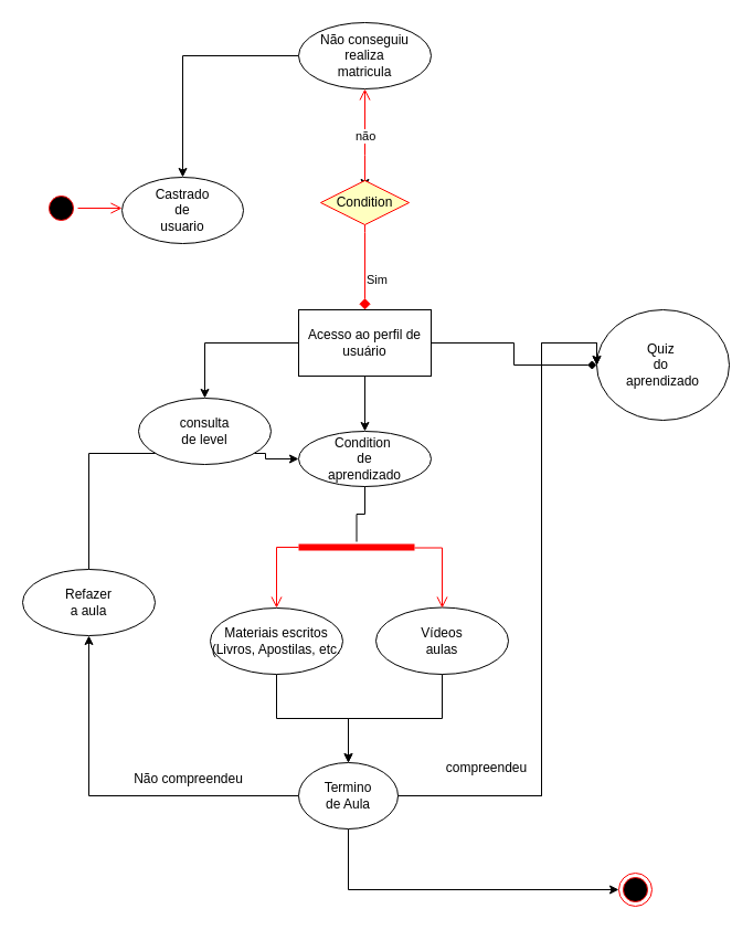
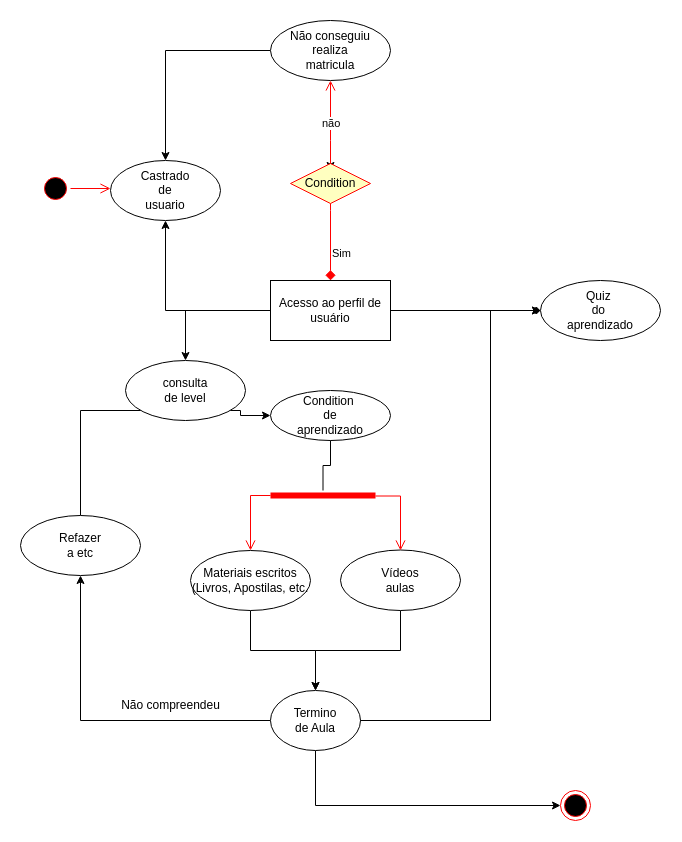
  <mxCell id="0" />
  <mxCell id="1" parent="0" />
  <mxCell id="2" value="" style="ellipse;html=1;shape=startState;fillColor=#000000;strokeColor=#ff0000;" parent="1" vertex="1"><mxGeometry x="40" y="173" width="30" height="30" as="geometry" /></mxCell>
  <mxCell id="3" value="" style="edgeStyle=orthogonalEdgeStyle;html=1;verticalAlign=bottom;endArrow=open;endSize=8;strokeColor=#ff0000;rounded=0;" parent="1" source="2" edge="1"><mxGeometry relative="1" as="geometry"><mxPoint x="110" y="188" as="targetPoint" /><Array as="points"><mxPoint x="55" y="183" /></Array></mxGeometry></mxCell>
  <mxCell id="4" value="Castrado &lt;br&gt;de&lt;br&gt;usuario" style="ellipse;whiteSpace=wrap;html=1;" parent="1" vertex="1"><mxGeometry x="110" y="160" width="110" height="60" as="geometry" /></mxCell>
  <mxCell id="5" style="edgeStyle=orthogonalEdgeStyle;rounded=0;orthogonalLoop=1;jettySize=auto;html=1;exitX=0;exitY=0.5;exitDx=0;exitDy=0;entryX=0.5;entryY=0;entryDx=0;entryDy=0;" parent="1" source="6" target="4" edge="1"><mxGeometry relative="1" as="geometry" /></mxCell>
  <mxCell id="6" value="Não conseguiu&lt;br&gt;realiza&lt;br&gt;matricula" style="ellipse;whiteSpace=wrap;html=1;" parent="1" vertex="1"><mxGeometry x="270" y="20" width="120" height="60" as="geometry" /></mxCell>
- <mxCell id="7" value="" style="edgeStyle=orthogonalEdgeStyle;rounded=0;orthogonalLoop=1;jettySize=auto;html=1;" parent="1" source="10" target="11" edge="1"><mxGeometry relative="1" as="geometry" /></mxCell>
+ <mxCell id="7" value="" style="edgeStyle=orthogonalEdgeStyle;rounded=0;orthogonalLoop=1;jettySize=auto;html=1;" parent="1" source="10" target="4" edge="1"><mxGeometry relative="1" as="geometry" /></mxCell>
  <mxCell id="8" style="edgeStyle=orthogonalEdgeStyle;rounded=0;orthogonalLoop=1;jettySize=auto;html=1;endArrow=diamond;" edge="1" parent="1" source="10" target="12"><mxGeometry relative="1" as="geometry" /></mxCell>
  <mxCell id="9" style="edgeStyle=orthogonalEdgeStyle;rounded=0;orthogonalLoop=1;jettySize=auto;html=1;" edge="1" parent="1" source="10" target="27"><mxGeometry relative="1" as="geometry" /></mxCell>
  <mxCell id="10" value="Acesso ao perfil de usuário" style="whiteSpace=wrap;html=1;rounded=0;" parent="1" vertex="1"><mxGeometry x="270" y="280" width="120" height="60" as="geometry" /></mxCell>
  <mxCell id="11" value="Condition&amp;nbsp;&lt;br&gt;de &lt;br&gt;aprendizado" style="ellipse;whiteSpace=wrap;html=1;" parent="1" vertex="1"><mxGeometry x="270" y="390" width="120" height="50" as="geometry" /></mxCell>
- <mxCell id="12" value="Quiz&amp;nbsp;&lt;br&gt;do&amp;nbsp;&lt;br&gt;aprendizado" style="ellipse;whiteSpace=wrap;html=1;" parent="1" vertex="1"><mxGeometry x="540" y="280" width="120" height="100" as="geometry" /></mxCell>
+ <mxCell id="12" value="Quiz&amp;nbsp;&lt;br&gt;do&amp;nbsp;&lt;br&gt;aprendizado" style="ellipse;whiteSpace=wrap;html=1;" parent="1" vertex="1"><mxGeometry x="540" y="280" width="120" height="60" as="geometry" /></mxCell>
  <mxCell id="13" style="edgeStyle=orthogonalEdgeStyle;rounded=0;orthogonalLoop=1;jettySize=auto;html=1;exitX=0.5;exitY=1;exitDx=0;exitDy=0;" parent="1" source="15" edge="1"><mxGeometry relative="1" as="geometry"><mxPoint x="400" y="585" as="targetPoint" /></mxGeometry></mxCell>
  <mxCell id="14" style="edgeStyle=orthogonalEdgeStyle;rounded=0;orthogonalLoop=1;jettySize=auto;html=1;exitX=0.5;exitY=1;exitDx=0;exitDy=0;entryX=0.5;entryY=0;entryDx=0;entryDy=0;" parent="1" source="15" target="22" edge="1"><mxGeometry relative="1" as="geometry" /></mxCell>
  <mxCell id="15" value="Vídeos&lt;br&gt;aulas" style="ellipse;whiteSpace=wrap;html=1;" parent="1" vertex="1"><mxGeometry x="340" y="549.5" width="120" height="60.5" as="geometry" /></mxCell>
  <mxCell id="16" value="" style="edgeStyle=orthogonalEdgeStyle;rounded=0;orthogonalLoop=1;jettySize=auto;html=1;" parent="1" source="17" target="22" edge="1"><mxGeometry relative="1" as="geometry" /></mxCell>
  <mxCell id="17" value="Materiais escritos&lt;br&gt;(Livros, Apostilas, etc." style="ellipse;whiteSpace=wrap;html=1;" parent="1" vertex="1"><mxGeometry x="190" y="550" width="120" height="60" as="geometry" /></mxCell>
  <mxCell id="18" value="" style="ellipse;html=1;shape=endState;fillColor=#000000;strokeColor=#ff0000;" parent="1" vertex="1"><mxGeometry x="560" y="790" width="30" height="30" as="geometry" /></mxCell>
  <mxCell id="19" style="edgeStyle=orthogonalEdgeStyle;rounded=0;orthogonalLoop=1;jettySize=auto;html=1;exitX=1;exitY=0.5;exitDx=0;exitDy=0;entryX=0;entryY=0.5;entryDx=0;entryDy=0;" parent="1" source="22" target="12" edge="1"><mxGeometry relative="1" as="geometry"><mxPoint x="530" y="310" as="targetPoint" /><Array as="points"><mxPoint x="490" y="720" /><mxPoint x="490" y="310" /></Array></mxGeometry></mxCell>
  <mxCell id="20" value="" style="edgeStyle=orthogonalEdgeStyle;rounded=0;orthogonalLoop=1;jettySize=auto;html=1;" parent="1" source="22" target="25" edge="1"><mxGeometry relative="1" as="geometry" /></mxCell>
  <mxCell id="21" style="edgeStyle=orthogonalEdgeStyle;rounded=0;orthogonalLoop=1;jettySize=auto;html=1;exitX=0.5;exitY=1;exitDx=0;exitDy=0;entryX=0;entryY=0.5;entryDx=0;entryDy=0;" parent="1" source="22" target="18" edge="1"><mxGeometry relative="1" as="geometry" /></mxCell>
  <mxCell id="22" value="Termino&lt;br&gt;de Aula" style="ellipse;whiteSpace=wrap;html=1;" parent="1" vertex="1"><mxGeometry x="270" y="690" width="90" height="60" as="geometry" /></mxCell>
- <mxCell id="23" value="compreendeu&lt;br&gt;" style="text;html=1;align=center;verticalAlign=middle;resizable=0;points=[];autosize=1;strokeColor=none;fillColor=none;" parent="1" vertex="1"><mxGeometry x="390" y="680" width="100" height="30" as="geometry" /></mxCell>
  <mxCell id="24" style="edgeStyle=orthogonalEdgeStyle;rounded=0;orthogonalLoop=1;jettySize=auto;html=1;exitX=0.5;exitY=0;exitDx=0;exitDy=0;entryX=0;entryY=0.5;entryDx=0;entryDy=0;" parent="1" source="25" target="11" edge="1"><mxGeometry relative="1" as="geometry"><mxPoint x="330" y="495" as="targetPoint" /><Array as="points"><mxPoint x="80" y="410" /><mxPoint x="240" y="410" /><mxPoint x="240" y="415" /></Array></mxGeometry></mxCell>
- <mxCell id="25" value="Refazer&lt;br&gt;a aula" style="ellipse;whiteSpace=wrap;html=1;" parent="1" vertex="1"><mxGeometry x="20" y="515" width="120" height="60" as="geometry" /></mxCell>
+ <mxCell id="25" value="Refazer&lt;br&gt;a etc" style="ellipse;whiteSpace=wrap;html=1;" parent="1" vertex="1"><mxGeometry x="20" y="515" width="120" height="60" as="geometry" /></mxCell>
  <mxCell id="26" value="Não compreendeu&lt;br&gt;" style="text;html=1;align=center;verticalAlign=middle;resizable=0;points=[];autosize=1;strokeColor=none;fillColor=none;" parent="1" vertex="1"><mxGeometry x="110" y="690" width="120" height="30" as="geometry" /></mxCell>
  <mxCell id="27" value="consulta&lt;br&gt;de level" style="ellipse;whiteSpace=wrap;html=1;" parent="1" vertex="1"><mxGeometry x="125" y="360" width="120" height="60" as="geometry" /></mxCell>
  <mxCell id="28" style="edgeStyle=orthogonalEdgeStyle;rounded=0;orthogonalLoop=1;jettySize=auto;html=1;exitX=0.5;exitY=0;exitDx=0;exitDy=0;" parent="1" source="29" edge="1"><mxGeometry relative="1" as="geometry"><mxPoint x="330" y="170" as="targetPoint" /></mxGeometry></mxCell>
  <mxCell id="29" value="Condition" style="rhombus;whiteSpace=wrap;html=1;fillColor=#ffffc0;strokeColor=#ff0000;" parent="1" vertex="1"><mxGeometry x="290" y="163" width="80" height="40" as="geometry" /></mxCell>
  <mxCell id="30" value="não" style="edgeStyle=orthogonalEdgeStyle;html=1;align=left;verticalAlign=top;endArrow=open;endSize=8;strokeColor=#ff0000;rounded=0;" parent="1" source="29" edge="1"><mxGeometry x="0.277" y="10" relative="1" as="geometry"><mxPoint x="330" y="80" as="targetPoint" /><mxPoint x="330" y="203" as="sourcePoint" /><Array as="points"><mxPoint x="330" y="140" /><mxPoint x="330" y="140" /></Array><mxPoint as="offset" /></mxGeometry></mxCell>
  <mxCell id="31" value="" style="edgeStyle=orthogonalEdgeStyle;html=1;verticalAlign=bottom;endArrow=open;endSize=8;strokeColor=#ff0000;rounded=0;" parent="1" source="32" edge="1"><mxGeometry relative="1" as="geometry"><mxPoint x="250" y="550" as="targetPoint" /><Array as="points"><mxPoint x="250" y="495" /></Array></mxGeometry></mxCell>
  <mxCell id="32" value="" style="shape=line;html=1;strokeWidth=6;strokeColor=#ff0000;" parent="1" vertex="1"><mxGeometry x="270" y="490" width="105" height="10" as="geometry" /></mxCell>
  <mxCell id="33" value="" style="edgeStyle=orthogonalEdgeStyle;rounded=0;orthogonalLoop=1;jettySize=auto;html=1;exitX=0.5;exitY=1;exitDx=0;exitDy=0;entryX=0.5;entryY=0;entryDx=0;entryDy=0;endArrow=none;" parent="1" source="11" target="32" edge="1"><mxGeometry relative="1" as="geometry"><mxPoint x="330" y="440" as="sourcePoint" /><mxPoint x="250" y="550" as="targetPoint" /></mxGeometry></mxCell>
  <mxCell id="34" value="" style="edgeStyle=orthogonalEdgeStyle;html=1;verticalAlign=bottom;endArrow=open;endSize=8;strokeColor=#ff0000;rounded=0;entryX=0.5;entryY=0;entryDx=0;entryDy=0;" parent="1" edge="1"><mxGeometry relative="1" as="geometry"><mxPoint x="400" y="550" as="targetPoint" /><mxPoint x="375" y="495.5" as="sourcePoint" /><Array as="points"><mxPoint x="400" y="496" /></Array></mxGeometry></mxCell>
  <mxCell id="35" value="Sim" style="edgeStyle=orthogonalEdgeStyle;html=1;align=left;verticalAlign=top;endArrow=diamond;endSize=8;strokeColor=#ff0000;rounded=0;entryX=0.5;entryY=0;entryDx=0;entryDy=0;exitX=0.5;exitY=1;exitDx=0;exitDy=0;" parent="1" source="29" target="10" edge="1"><mxGeometry x="-0.039" relative="1" as="geometry"><mxPoint x="340" y="90" as="targetPoint" /><mxPoint x="340" y="173" as="sourcePoint" /><Array as="points"><mxPoint x="330" y="210" /><mxPoint x="330" y="210" /></Array><mxPoint as="offset" /></mxGeometry></mxCell>
  <mxCell id="36" style="edgeStyle=orthogonalEdgeStyle;rounded=0;orthogonalLoop=1;jettySize=auto;html=1;exitX=1;exitY=0.5;exitDx=0;exitDy=0;entryX=0;entryY=0.5;entryDx=0;entryDy=0;" edge="1" parent="1" source="22" target="12"><mxGeometry relative="1" as="geometry"><mxPoint x="540" y="310" as="targetPoint" /><Array as="points"><mxPoint x="490" y="720" /><mxPoint x="490" y="310" /></Array><mxPoint x="390" y="720" as="sourcePoint" /></mxGeometry></mxCell>
